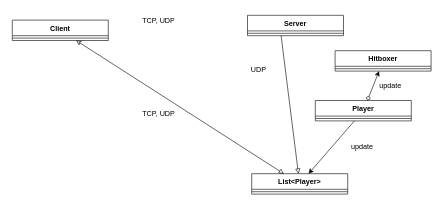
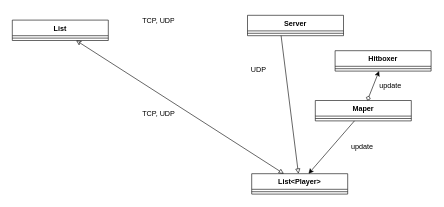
  <mxCell id="0" />
  <mxCell id="1" parent="0" />
  <mxCell id="2" value="Server" style="swimlane;fontStyle=1;align=center;verticalAlign=top;childLayout=stackLayout;horizontal=1;startSize=26;horizontalStack=0;resizeParent=1;resizeParentMax=0;resizeLast=0;collapsible=1;marginBottom=0;" parent="1" vertex="1"><mxGeometry x="412" y="25" width="160" height="34" as="geometry" /></mxCell>
  <mxCell id="3" value="" style="line;strokeWidth=1;fillColor=none;align=left;verticalAlign=middle;spacingTop=-1;spacingLeft=3;spacingRight=3;rotatable=0;labelPosition=right;points=[];portConstraint=eastwest;strokeColor=inherit;" vertex="1" parent="2"><mxGeometry y="26" width="160" height="8" as="geometry" /></mxCell>
- <mxCell id="4" value="Client" style="swimlane;fontStyle=1;align=center;verticalAlign=top;childLayout=stackLayout;horizontal=1;startSize=26;horizontalStack=0;resizeParent=1;resizeParentMax=0;resizeLast=0;collapsible=1;marginBottom=0;" parent="1" vertex="1"><mxGeometry x="20" y="33" width="160" height="34" as="geometry" /></mxCell>
+ <mxCell id="4" value="List" style="swimlane;fontStyle=1;align=center;verticalAlign=top;childLayout=stackLayout;horizontal=1;startSize=26;horizontalStack=0;resizeParent=1;resizeParentMax=0;resizeLast=0;collapsible=1;marginBottom=0;" parent="1" vertex="1"><mxGeometry x="20" y="33" width="160" height="34" as="geometry" /></mxCell>
  <mxCell id="5" value="" style="line;strokeWidth=1;fillColor=none;align=left;verticalAlign=middle;spacingTop=-1;spacingLeft=3;spacingRight=3;rotatable=0;labelPosition=right;points=[];portConstraint=eastwest;strokeColor=inherit;" parent="4" vertex="1"><mxGeometry y="26" width="160" height="8" as="geometry" /></mxCell>
  <mxCell id="6" value="TCP, UDP" style="text;strokeColor=none;fillColor=none;spacingLeft=4;spacingRight=4;overflow=hidden;rotatable=0;points=[[0,0.5],[1,0.5]];portConstraint=eastwest;fontSize=12;" vertex="1" parent="1"><mxGeometry x="231" y="20" width="63" height="30" as="geometry" /></mxCell>
  <mxCell id="7" value="Hitboxer" style="swimlane;fontStyle=1;align=center;verticalAlign=top;childLayout=stackLayout;horizontal=1;startSize=26;horizontalStack=0;resizeParent=1;resizeParentMax=0;resizeLast=0;collapsible=1;marginBottom=0;" vertex="1" parent="1"><mxGeometry x="558" y="84" width="160" height="34" as="geometry" /></mxCell>
  <mxCell id="8" value="" style="line;strokeWidth=1;fillColor=none;align=left;verticalAlign=middle;spacingTop=-1;spacingLeft=3;spacingRight=3;rotatable=0;labelPosition=right;points=[];portConstraint=eastwest;strokeColor=inherit;" vertex="1" parent="7"><mxGeometry y="26" width="160" height="8" as="geometry" /></mxCell>
- <mxCell id="9" value="Player" style="swimlane;fontStyle=1;align=center;verticalAlign=top;childLayout=stackLayout;horizontal=1;startSize=26;horizontalStack=0;resizeParent=1;resizeParentMax=0;resizeLast=0;collapsible=1;marginBottom=0;" vertex="1" parent="1"><mxGeometry x="525" y="167" width="160" height="34" as="geometry" /></mxCell>
+ <mxCell id="9" value="Maper" style="swimlane;fontStyle=1;align=center;verticalAlign=top;childLayout=stackLayout;horizontal=1;startSize=26;horizontalStack=0;resizeParent=1;resizeParentMax=0;resizeLast=0;collapsible=1;marginBottom=0;" vertex="1" parent="1"><mxGeometry x="525" y="167" width="160" height="34" as="geometry" /></mxCell>
  <mxCell id="10" value="" style="line;strokeWidth=1;fillColor=none;align=left;verticalAlign=middle;spacingTop=-1;spacingLeft=3;spacingRight=3;rotatable=0;labelPosition=right;points=[];portConstraint=eastwest;strokeColor=inherit;" vertex="1" parent="9"><mxGeometry y="26" width="160" height="8" as="geometry" /></mxCell>
  <mxCell id="11" value="List&lt;Player&gt;&#10;" style="swimlane;fontStyle=1;align=center;verticalAlign=top;childLayout=stackLayout;horizontal=1;startSize=26;horizontalStack=0;resizeParent=1;resizeParentMax=0;resizeLast=0;collapsible=1;marginBottom=0;" vertex="1" parent="1"><mxGeometry x="419" y="289" width="160" height="34" as="geometry" /></mxCell>
  <mxCell id="12" value="" style="line;strokeWidth=1;fillColor=none;align=left;verticalAlign=middle;spacingTop=-1;spacingLeft=3;spacingRight=3;rotatable=0;labelPosition=right;points=[];portConstraint=eastwest;strokeColor=inherit;" vertex="1" parent="11"><mxGeometry y="26" width="160" height="8" as="geometry" /></mxCell>
  <mxCell id="13" value="" style="endArrow=block;html=1;rounded=0;startArrow=classic;startFill=0;endFill=0;" edge="1" parent="1" source="4" target="11"><mxGeometry width="50" height="50" relative="1" as="geometry"><mxPoint x="210" y="206.004" as="sourcePoint" /><mxPoint x="355" y="208.856" as="targetPoint" /></mxGeometry></mxCell>
  <mxCell id="14" value="TCP, UDP" style="text;strokeColor=none;fillColor=none;spacingLeft=4;spacingRight=4;overflow=hidden;rotatable=0;points=[[0,0.5],[1,0.5]];portConstraint=eastwest;fontSize=12;" vertex="1" parent="1"><mxGeometry x="231" y="175" width="70" height="24" as="geometry" /></mxCell>
  <mxCell id="15" value="" style="endArrow=block;html=1;rounded=0;startArrow=none;startFill=0;endFill=0;" edge="1" parent="1" target="11"><mxGeometry width="50" height="50" relative="1" as="geometry"><mxPoint x="468" y="59" as="sourcePoint" /><mxPoint x="621" y="184.633" as="targetPoint" /></mxGeometry></mxCell>
  <mxCell id="16" value="UDP" style="text;strokeColor=none;fillColor=none;spacingLeft=4;spacingRight=4;overflow=hidden;rotatable=0;points=[[0,0.5],[1,0.5]];portConstraint=eastwest;fontSize=12;" vertex="1" parent="1"><mxGeometry x="412" y="102" width="37" height="24" as="geometry" /></mxCell>
  <mxCell id="17" value="" style="endArrow=diamond;html=1;rounded=0;startArrow=classic;startFill=1;endFill=0;" edge="1" parent="1" source="7" target="9"><mxGeometry width="50" height="50" relative="1" as="geometry"><mxPoint x="681" y="252" as="sourcePoint" /><mxPoint x="692.06" y="452" as="targetPoint" /></mxGeometry></mxCell>
  <mxCell id="18" value="update" style="text;strokeColor=none;fillColor=none;spacingLeft=4;spacingRight=4;overflow=hidden;rotatable=0;points=[[0,0.5],[1,0.5]];portConstraint=eastwest;fontSize=12;" vertex="1" parent="1"><mxGeometry x="626" y="128" width="59" height="24" as="geometry" /></mxCell>
  <mxCell id="19" value="" style="endArrow=classic;html=1;rounded=0;startArrow=none;startFill=0;endFill=1;" edge="1" parent="1" source="9" target="11"><mxGeometry width="50" height="50" relative="1" as="geometry"><mxPoint x="587.998" y="160" as="sourcePoint" /><mxPoint x="642.642" y="247" as="targetPoint" /></mxGeometry></mxCell>
  <mxCell id="20" value="update" style="text;strokeColor=none;fillColor=none;spacingLeft=4;spacingRight=4;overflow=hidden;rotatable=0;points=[[0,0.5],[1,0.5]];portConstraint=eastwest;fontSize=12;" vertex="1" parent="1"><mxGeometry x="579" y="230" width="59" height="33" as="geometry" /></mxCell>
